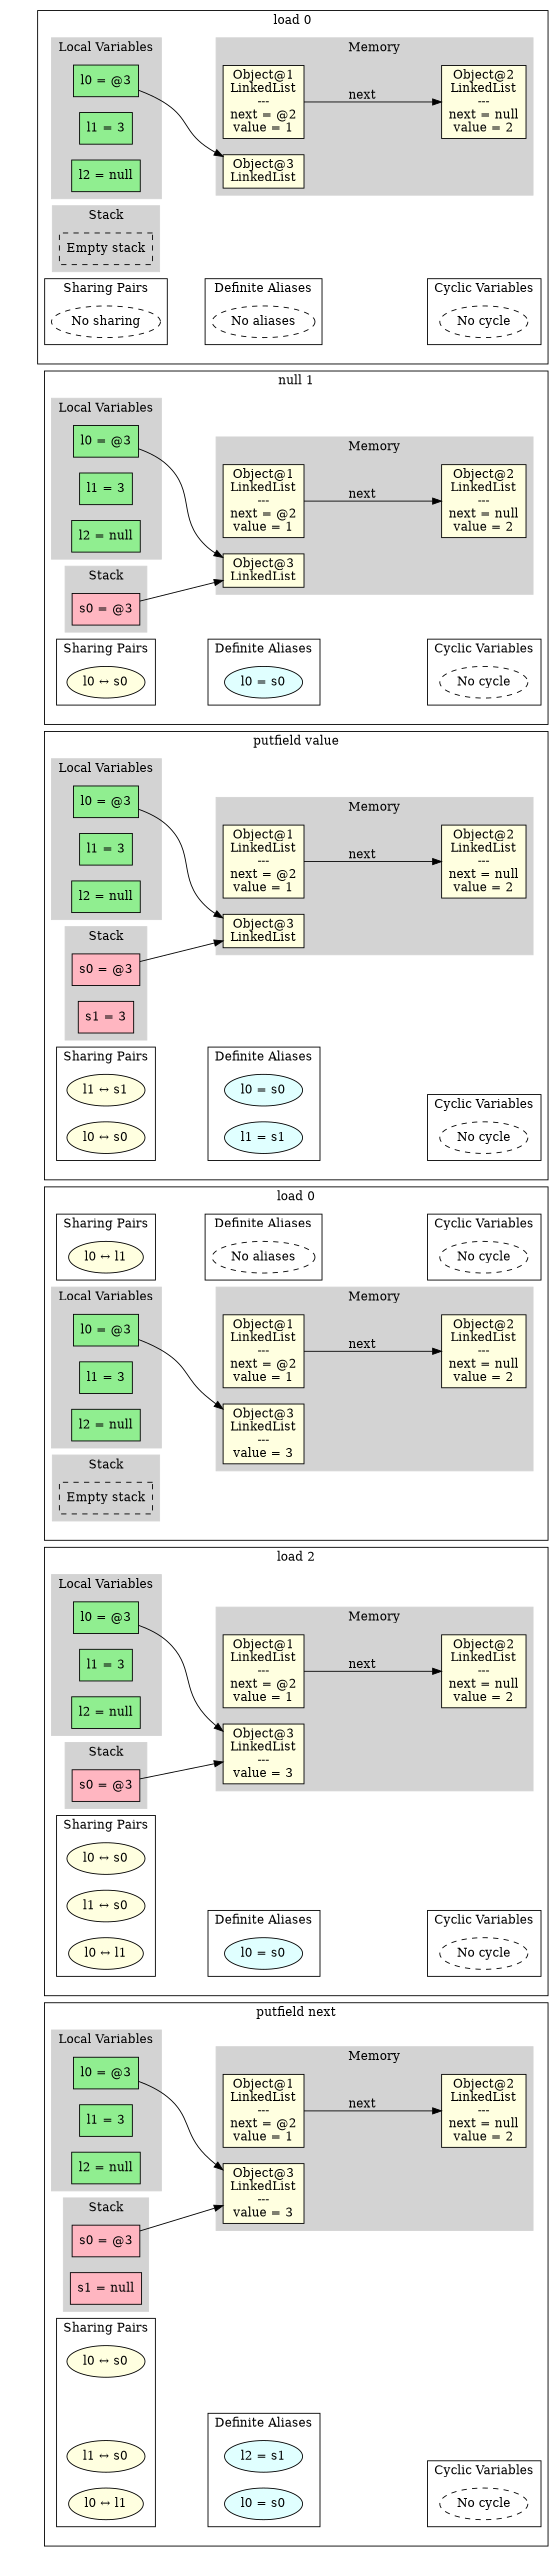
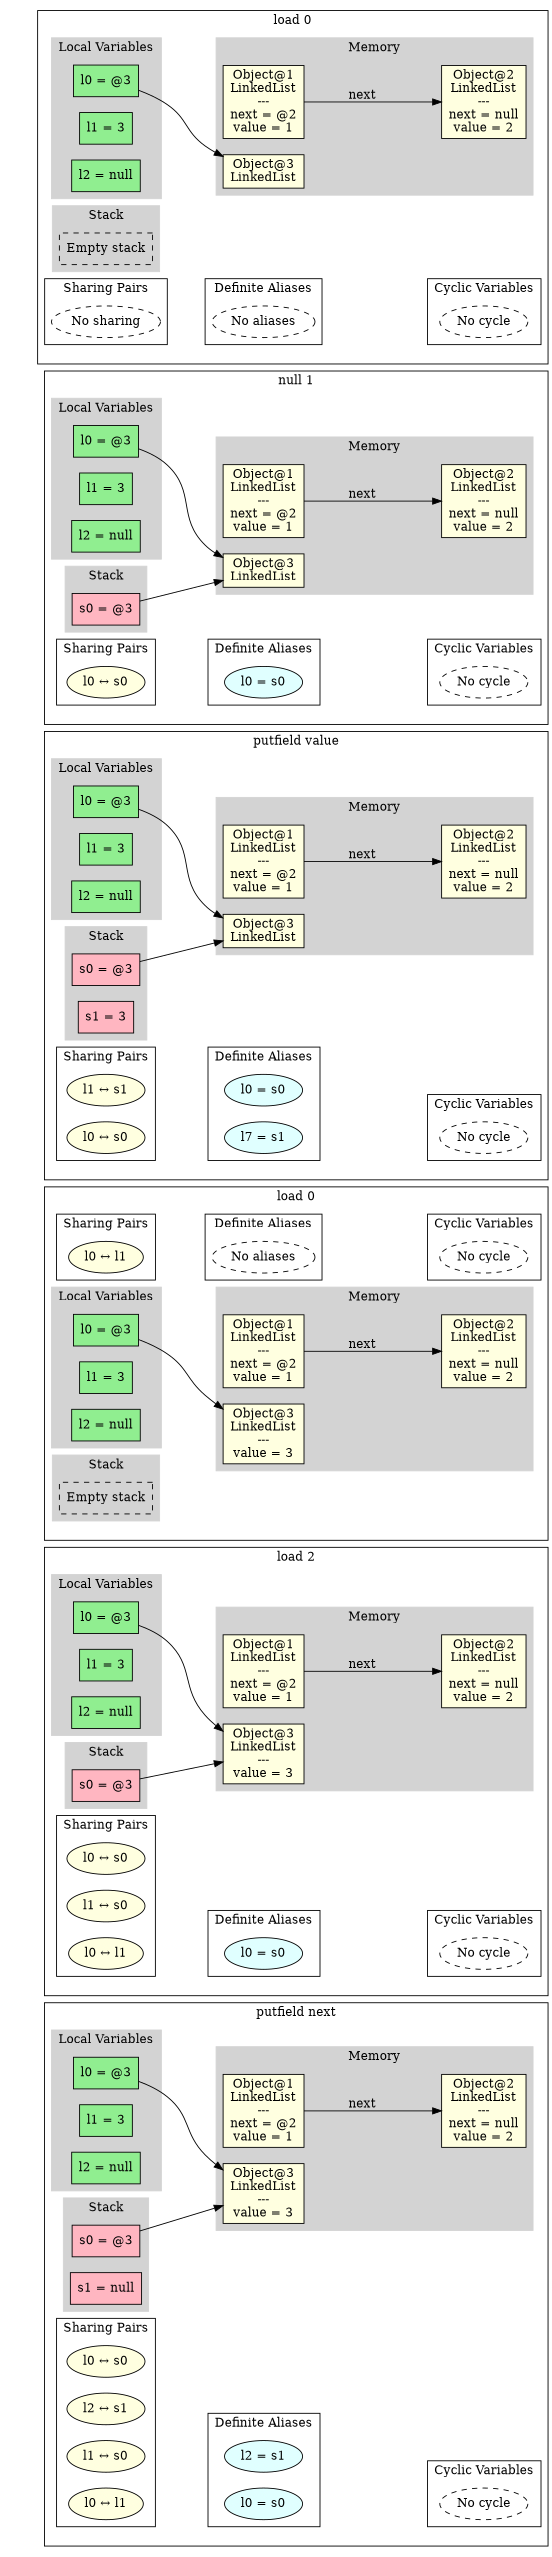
  digraph {
    anchor_start=anchor_57148570260531
    rankdir=LR
    node [fillcolor=lightyellow shape=box style=filled]
    edge [style=invis]
    anchor [fillcolor=lightblue height=0 shape=point style=invis width=0]
    n2 [fillcolor=lightgreen label="l0 = @3"]
    n3 [fillcolor=lightgreen label="l1 = 3"]
    n4 [fillcolor=lightgreen label="l2 = null"]
    n5 [fillcolor=white label="Empty stack" style=dashed]
    n6 [label="Object@1\nLinkedList\n---\nnext = @2\nvalue = 1\n"]
    n7 [label="Object@2\nLinkedList\n---\nnext = null\nvalue = 2\n"]
    n8 [label="Object@3\nLinkedList"]
    n9 [fillcolor=white label="No sharing" shape=ellipse style=dashed]
    n10 [fillcolor=white label="No aliases" shape=ellipse style=dashed]
    n11 [fillcolor=white label="No cycle" shape=ellipse style=dashed]
    anchor_57148564203128 [fillcolor=lightblue shape=point style=invis]
    n13 [fillcolor=lightgreen label="l0 = @3"]
    n14 [fillcolor=lightgreen label="l1 = 3"]
    n15 [fillcolor=lightgreen label="l2 = null"]
    n16 [fillcolor=lightpink label="s0 = @3"]
    n17 [label="Object@1\nLinkedList\n---\nnext = @2\nvalue = 1\n"]
    n18 [label="Object@2\nLinkedList\n---\nnext = null\nvalue = 2\n"]
    n19 [label="Object@3\nLinkedList"]
    n20 [label="l0 ↔ s0" shape=ellipse]
    n21 [fillcolor=lightcyan label="l0 = s0" shape=ellipse]
    n22 [fillcolor=white label="No cycle" shape=ellipse style=dashed]
    anchor_57148564860979 [fillcolor=lightblue shape=point style=invis]
    n24 [fillcolor=lightgreen label="l0 = @3"]
    n25 [fillcolor=lightgreen label="l1 = 3"]
    n26 [fillcolor=lightgreen label="l2 = null"]
    n27 [fillcolor=lightpink label="s0 = @3"]
    n28 [fillcolor=lightpink label="s1 = 3"]
    n29 [label="Object@1\nLinkedList\n---\nnext = @2\nvalue = 1\n"]
    n30 [label="Object@2\nLinkedList\n---\nnext = null\nvalue = 2\n"]
    n31 [label="Object@3\nLinkedList"]
    n32 [label="l1 ↔ s1" shape=ellipse]
    n33 [label="l0 ↔ s0" shape=ellipse]
    n34 [fillcolor=lightcyan label="l0 = s0" shape=ellipse]
-   n35 [fillcolor=lightcyan label="l1 = s1" shape=ellipse]
+   n35 [fillcolor=lightcyan label="l7 = s1" shape=ellipse]
    n36 [fillcolor=white label="No cycle" shape=ellipse style=dashed]
    anchor_57148566167408 [fillcolor=lightblue shape=point style=invis]
    n38 [label="l0 ↔ l1" shape=ellipse]
    n39 [fillcolor=lightgreen label="l0 = @3"]
    n40 [fillcolor=lightgreen label="l1 = 3"]
    n41 [fillcolor=lightgreen label="l2 = null"]
    n42 [fillcolor=white label="Empty stack" style=dashed]
    n43 [label="Object@1\nLinkedList\n---\nnext = @2\nvalue = 1\n"]
    n44 [label="Object@2\nLinkedList\n---\nnext = null\nvalue = 2\n"]
    n45 [label="Object@3\nLinkedList\n---\nvalue = 3\n"]
    n46 [fillcolor=white label="No aliases" shape=ellipse style=dashed]
    n47 [fillcolor=white label="No cycle" shape=ellipse style=dashed]
    anchor_57148567456840 [fillcolor=lightblue shape=point style=invis]
    n49 [fillcolor=lightgreen label="l0 = @3"]
    n50 [fillcolor=lightgreen label="l1 = 3"]
    n51 [fillcolor=lightgreen label="l2 = null"]
    n52 [fillcolor=lightpink label="s0 = @3"]
    n53 [label="Object@1\nLinkedList\n---\nnext = @2\nvalue = 1\n"]
    n54 [label="Object@2\nLinkedList\n---\nnext = null\nvalue = 2\n"]
    n55 [label="Object@3\nLinkedList\n---\nvalue = 3\n"]
    n56 [label="l0 ↔ s0" shape=ellipse]
    n57 [label="l1 ↔ s0" shape=ellipse]
    n58 [label="l0 ↔ l1" shape=ellipse]
    n59 [fillcolor=lightcyan label="l0 = s0" shape=ellipse]
    n60 [fillcolor=white label="No cycle" shape=ellipse style=dashed]
    anchor_57148568995110 [fillcolor=lightblue shape=point style=invis]
    n62 [fillcolor=lightgreen label="l0 = @3"]
    n63 [fillcolor=lightgreen label="l1 = 3"]
    n64 [fillcolor=lightgreen label="l2 = null"]
    n65 [fillcolor=lightpink label="s0 = @3"]
    n66 [fillcolor=lightpink label="s1 = null"]
    n67 [label="Object@1\nLinkedList\n---\nnext = @2\nvalue = 1\n"]
    n68 [label="Object@2\nLinkedList\n---\nnext = null\nvalue = 2\n"]
    n69 [label="Object@3\nLinkedList\n---\nvalue = 3\n"]
    n70 [label="l0 ↔ s0" shape=ellipse]
+   n71 [label="l2 ↔ s1" shape=ellipse]
    n72 [label="l1 ↔ s0" shape=ellipse]
    n73 [label="l0 ↔ l1" shape=ellipse]
    n74 [fillcolor=lightcyan label="l2 = s1" shape=ellipse]
    n75 [fillcolor=lightcyan label="l0 = s0" shape=ellipse]
    n76 [fillcolor=white label="No cycle" shape=ellipse style=dashed]
    anchor_57148570260531 [fillcolor=lightblue shape=point style=invis]
    anchor_start [fillcolor=lightblue shape=point style=invis]
    subgraph cluster_1 {
      style=invis
      anchor
    }
    subgraph cluster_2 {
      label="load 0"
      anchor_57148564203128
      subgraph cluster_3 {
        color=lightgrey
        label="Local Variables"
        style=filled
        n2
        n3
        n4
      }
      subgraph cluster_4 {
        color=lightgrey
        label=Stack
        style=filled
        n5
      }
      subgraph cluster_5 {
        color=lightgrey
        label=Memory
        style=filled
        n6
        n7
        n8
      }
      subgraph cluster_6 {
        label="Sharing Pairs"
        n9
      }
      subgraph cluster_7 {
        label="Definite Aliases"
        n10
      }
      subgraph cluster_8 {
        label="Cyclic Variables"
        n11
      }
    }
    subgraph cluster_9 {
      label="null 1"
      anchor_57148564860979
      subgraph cluster_10 {
        color=lightgrey
        label="Local Variables"
        style=filled
        n13
        n14
        n15
      }
      subgraph cluster_11 {
        color=lightgrey
        label=Stack
        style=filled
        n16
      }
      subgraph cluster_12 {
        color=lightgrey
        label=Memory
        style=filled
        n17
        n18
        n19
      }
      subgraph cluster_13 {
        label="Sharing Pairs"
        n20
      }
      subgraph cluster_14 {
        label="Definite Aliases"
        n21
      }
      subgraph cluster_15 {
        label="Cyclic Variables"
        n22
      }
    }
    subgraph cluster_16 {
      label="putfield value"
      anchor_57148566167408
      subgraph cluster_17 {
        color=lightgrey
        label="Local Variables"
        style=filled
        n24
        n25
        n26
      }
      subgraph cluster_18 {
        color=lightgrey
        label=Stack
        style=filled
        n27
        n28
      }
      subgraph cluster_19 {
        color=lightgrey
        label=Memory
        style=filled
        n29
        n30
        n31
      }
      subgraph cluster_20 {
        label="Sharing Pairs"
        n32
        n33
      }
      subgraph cluster_21 {
        label="Definite Aliases"
        n34
        n35
      }
      subgraph cluster_22 {
        label="Cyclic Variables"
        n36
      }
    }
    subgraph cluster_23 {
      label="load 0"
      anchor_57148567456840
      subgraph cluster_24 {
        label="Sharing Pairs"
        n38
      }
      subgraph cluster_25 {
        color=lightgrey
        label="Local Variables"
        style=filled
        n39
        n40
        n41
      }
      subgraph cluster_26 {
        color=lightgrey
        label=Stack
        style=filled
        n42
      }
      subgraph cluster_27 {
        color=lightgrey
        label=Memory
        style=filled
        n43
        n44
        n45
      }
      subgraph cluster_28 {
        label="Definite Aliases"
        n46
      }
      subgraph cluster_29 {
        label="Cyclic Variables"
        n47
      }
    }
    subgraph cluster_30 {
      label="load 2"
      anchor_57148568995110
      subgraph cluster_31 {
        color=lightgrey
        label="Local Variables"
        style=filled
        n49
        n50
        n51
      }
      subgraph cluster_32 {
        color=lightgrey
        label=Stack
        style=filled
        n52
      }
      subgraph cluster_33 {
        color=lightgrey
        label=Memory
        style=filled
        n53
        n54
        n55
      }
      subgraph cluster_34 {
        label="Sharing Pairs"
        n56
        n57
        n58
      }
      subgraph cluster_35 {
        label="Definite Aliases"
        n59
      }
      subgraph cluster_36 {
        label="Cyclic Variables"
        n60
      }
    }
    subgraph cluster_37 {
      label="putfield next"
      anchor_57148570260531
      subgraph cluster_38 {
        color=lightgrey
        label="Local Variables"
        style=filled
        n62
        n63
        n64
      }
      subgraph cluster_39 {
        color=lightgrey
        label=Stack
        style=filled
        n65
        n66
      }
      subgraph cluster_40 {
        color=lightgrey
        label=Memory
        style=filled
        n67
        n68
        n69
      }
      subgraph cluster_41 {
        label="Sharing Pairs"
        n70
+       n71
        n72
        n73
      }
      subgraph cluster_42 {
        label="Definite Aliases"
        n74
        n75
      }
      subgraph cluster_43 {
        label="Cyclic Variables"
        n76
      }
    }
    n2 -> n8 [style=""]
    n6 -> n7 [label=next style=""]
    n9 -> n10 [weight=10]
    n10 -> n11 [weight=10]
    n13 -> n19 [style=""]
    n16 -> n19 [style=""]
    n17 -> n18 [label=next style=""]
    n20 -> n21 [weight=10]
    n21 -> n22 [weight=10]
    n24 -> n31 [style=""]
    n27 -> n31 [style=""]
    n29 -> n30 [label=next style=""]
    n33 -> n35 [weight=10]
    n35 -> n36 [weight=10]
    n38 -> n46 [weight=10]
    n39 -> n45 [style=""]
    n43 -> n44 [label=next style=""]
    n46 -> n47 [weight=10]
    n49 -> n55 [style=""]
    n52 -> n55 [style=""]
    n53 -> n54 [label=next style=""]
    n58 -> n59 [weight=10]
    n59 -> n60 [weight=10]
    n62 -> n69 [style=""]
    n65 -> n69 [style=""]
    n67 -> n68 [label=next style=""]
    n73 -> n75 [weight=10]
    n75 -> n76 [weight=10]
    anchor_start -> anchor_57148564203128
    anchor_start -> anchor_57148564860979
    anchor_start -> anchor_57148566167408
    anchor_start -> anchor_57148567456840
    anchor_start -> anchor_57148568995110
    anchor_start -> anchor_57148570260531
  }
